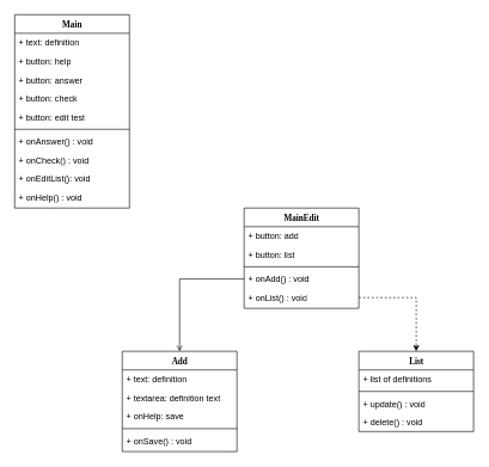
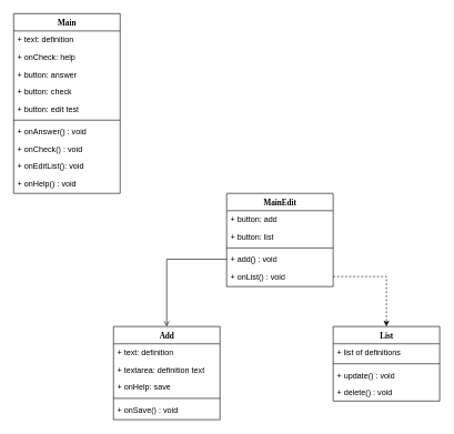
  <mxCell id="0" />
  <mxCell id="1" parent="0" />
  <mxCell id="2" value="Add" style="swimlane;html=1;fontStyle=1;align=center;verticalAlign=top;childLayout=stackLayout;horizontal=1;startSize=26;horizontalStack=0;resizeParent=1;resizeLast=0;collapsible=1;marginBottom=0;swimlaneFillColor=#ffffff;rounded=0;shadow=0;comic=0;labelBackgroundColor=none;strokeWidth=1;fillColor=none;fontFamily=Verdana;fontSize=12" parent="1" vertex="1"><mxGeometry x="170" y="490" width="160" height="140" as="geometry" /></mxCell>
  <mxCell id="3" value="+ text: definition" style="text;html=1;strokeColor=none;fillColor=none;align=left;verticalAlign=top;spacingLeft=4;spacingRight=4;whiteSpace=wrap;overflow=hidden;rotatable=0;points=[[0,0.5],[1,0.5]];portConstraint=eastwest;" parent="2" vertex="1"><mxGeometry y="26" width="160" height="26" as="geometry" /></mxCell>
  <mxCell id="4" value="+ textarea: definition text" style="text;html=1;strokeColor=none;fillColor=none;align=left;verticalAlign=top;spacingLeft=4;spacingRight=4;whiteSpace=wrap;overflow=hidden;rotatable=0;points=[[0,0.5],[1,0.5]];portConstraint=eastwest;" parent="2" vertex="1"><mxGeometry y="52" width="160" height="26" as="geometry" /></mxCell>
  <mxCell id="5" value="+ onHelp: save&lt;br&gt;" style="text;html=1;strokeColor=none;fillColor=none;align=left;verticalAlign=top;spacingLeft=4;spacingRight=4;whiteSpace=wrap;overflow=hidden;rotatable=0;points=[[0,0.5],[1,0.5]];portConstraint=eastwest;" parent="2" vertex="1"><mxGeometry y="78" width="160" height="26" as="geometry" /></mxCell>
  <mxCell id="6" value="" style="line;html=1;strokeWidth=1;fillColor=none;align=left;verticalAlign=middle;spacingTop=-1;spacingLeft=3;spacingRight=3;rotatable=0;labelPosition=right;points=[];portConstraint=eastwest;" parent="2" vertex="1"><mxGeometry y="104" width="160" height="8" as="geometry" /></mxCell>
  <mxCell id="7" value="+ onSave() : void" style="text;html=1;strokeColor=none;fillColor=none;align=left;verticalAlign=top;spacingLeft=4;spacingRight=4;whiteSpace=wrap;overflow=hidden;rotatable=0;points=[[0,0.5],[1,0.5]];portConstraint=eastwest;" parent="2" vertex="1"><mxGeometry y="112" width="160" height="26" as="geometry" /></mxCell>
  <mxCell id="8" value="List" style="swimlane;html=1;fontStyle=1;align=center;verticalAlign=top;childLayout=stackLayout;horizontal=1;startSize=26;horizontalStack=0;resizeParent=1;resizeLast=0;collapsible=1;marginBottom=0;swimlaneFillColor=#ffffff;rounded=0;shadow=0;comic=0;labelBackgroundColor=none;strokeWidth=1;fillColor=none;fontFamily=Verdana;fontSize=12" parent="1" vertex="1"><mxGeometry x="500" y="490" width="160" height="112" as="geometry" /></mxCell>
  <mxCell id="9" value="+ list of definitions" style="text;html=1;strokeColor=none;fillColor=none;align=left;verticalAlign=top;spacingLeft=4;spacingRight=4;whiteSpace=wrap;overflow=hidden;rotatable=0;points=[[0,0.5],[1,0.5]];portConstraint=eastwest;" parent="8" vertex="1"><mxGeometry y="26" width="160" height="26" as="geometry" /></mxCell>
  <mxCell id="10" value="" style="line;html=1;strokeWidth=1;fillColor=none;align=left;verticalAlign=middle;spacingTop=-1;spacingLeft=3;spacingRight=3;rotatable=0;labelPosition=right;points=[];portConstraint=eastwest;" parent="8" vertex="1"><mxGeometry y="52" width="160" height="8" as="geometry" /></mxCell>
  <mxCell id="11" value="+ update() : void" style="text;html=1;strokeColor=none;fillColor=none;align=left;verticalAlign=top;spacingLeft=4;spacingRight=4;whiteSpace=wrap;overflow=hidden;rotatable=0;points=[[0,0.5],[1,0.5]];portConstraint=eastwest;" parent="8" vertex="1"><mxGeometry y="60" width="160" height="26" as="geometry" /></mxCell>
  <mxCell id="12" value="+ delete() : void" style="text;html=1;strokeColor=none;fillColor=none;align=left;verticalAlign=top;spacingLeft=4;spacingRight=4;whiteSpace=wrap;overflow=hidden;rotatable=0;points=[[0,0.5],[1,0.5]];portConstraint=eastwest;" parent="8" vertex="1"><mxGeometry y="86" width="160" height="26" as="geometry" /></mxCell>
  <mxCell id="13" value="MainEdit" style="swimlane;html=1;fontStyle=1;align=center;verticalAlign=top;childLayout=stackLayout;horizontal=1;startSize=26;horizontalStack=0;resizeParent=1;resizeLast=0;collapsible=1;marginBottom=0;swimlaneFillColor=#ffffff;rounded=0;shadow=0;comic=0;labelBackgroundColor=none;strokeWidth=1;fillColor=none;fontFamily=Verdana;fontSize=12" vertex="1" parent="1"><mxGeometry x="340" y="290" width="160" height="140" as="geometry" /></mxCell>
  <mxCell id="14" value="+ button: add" style="text;html=1;strokeColor=none;fillColor=none;align=left;verticalAlign=top;spacingLeft=4;spacingRight=4;whiteSpace=wrap;overflow=hidden;rotatable=0;points=[[0,0.5],[1,0.5]];portConstraint=eastwest;" vertex="1" parent="13"><mxGeometry y="26" width="160" height="26" as="geometry" /></mxCell>
  <mxCell id="15" value="+ button: list" style="text;html=1;strokeColor=none;fillColor=none;align=left;verticalAlign=top;spacingLeft=4;spacingRight=4;whiteSpace=wrap;overflow=hidden;rotatable=0;points=[[0,0.5],[1,0.5]];portConstraint=eastwest;" vertex="1" parent="13"><mxGeometry y="52" width="160" height="26" as="geometry" /></mxCell>
  <mxCell id="16" value="" style="line;html=1;strokeWidth=1;fillColor=none;align=left;verticalAlign=middle;spacingTop=-1;spacingLeft=3;spacingRight=3;rotatable=0;labelPosition=right;points=[];portConstraint=eastwest;" vertex="1" parent="13"><mxGeometry y="78" width="160" height="8" as="geometry" /></mxCell>
- <mxCell id="17" value="+ onAdd() : void" style="text;html=1;strokeColor=none;fillColor=none;align=left;verticalAlign=top;spacingLeft=4;spacingRight=4;whiteSpace=wrap;overflow=hidden;rotatable=0;points=[[0,0.5],[1,0.5]];portConstraint=eastwest;" vertex="1" parent="13"><mxGeometry y="86" width="160" height="26" as="geometry" /></mxCell>
+ <mxCell id="17" value="+ add() : void" style="text;html=1;strokeColor=none;fillColor=none;align=left;verticalAlign=top;spacingLeft=4;spacingRight=4;whiteSpace=wrap;overflow=hidden;rotatable=0;points=[[0,0.5],[1,0.5]];portConstraint=eastwest;" vertex="1" parent="13"><mxGeometry y="86" width="160" height="26" as="geometry" /></mxCell>
  <mxCell id="18" value="+ onList() : void" style="text;html=1;strokeColor=none;fillColor=none;align=left;verticalAlign=top;spacingLeft=4;spacingRight=4;whiteSpace=wrap;overflow=hidden;rotatable=0;points=[[0,0.5],[1,0.5]];portConstraint=eastwest;" vertex="1" parent="13"><mxGeometry y="112" width="160" height="26" as="geometry" /></mxCell>
  <mxCell id="19" value="Main" style="swimlane;html=1;fontStyle=1;align=center;verticalAlign=top;childLayout=stackLayout;horizontal=1;startSize=26;horizontalStack=0;resizeParent=1;resizeLast=0;collapsible=1;marginBottom=0;swimlaneFillColor=#ffffff;rounded=0;shadow=0;comic=0;labelBackgroundColor=none;strokeWidth=1;fillColor=none;fontFamily=Verdana;fontSize=12" vertex="1" parent="1"><mxGeometry x="20" y="20" width="160" height="270" as="geometry" /></mxCell>
  <mxCell id="20" value="+ text: definition" style="text;html=1;strokeColor=none;fillColor=none;align=left;verticalAlign=top;spacingLeft=4;spacingRight=4;whiteSpace=wrap;overflow=hidden;rotatable=0;points=[[0,0.5],[1,0.5]];portConstraint=eastwest;" vertex="1" parent="19"><mxGeometry y="26" width="160" height="26" as="geometry" /></mxCell>
- <mxCell id="21" value="+ button: help" style="text;html=1;strokeColor=none;fillColor=none;align=left;verticalAlign=top;spacingLeft=4;spacingRight=4;whiteSpace=wrap;overflow=hidden;rotatable=0;points=[[0,0.5],[1,0.5]];portConstraint=eastwest;" vertex="1" parent="19"><mxGeometry y="52" width="160" height="26" as="geometry" /></mxCell>
+ <mxCell id="21" value="+ onCheck: help" style="text;html=1;strokeColor=none;fillColor=none;align=left;verticalAlign=top;spacingLeft=4;spacingRight=4;whiteSpace=wrap;overflow=hidden;rotatable=0;points=[[0,0.5],[1,0.5]];portConstraint=eastwest;" vertex="1" parent="19"><mxGeometry y="52" width="160" height="26" as="geometry" /></mxCell>
  <mxCell id="22" value="+ button: answer" style="text;html=1;strokeColor=none;fillColor=none;align=left;verticalAlign=top;spacingLeft=4;spacingRight=4;whiteSpace=wrap;overflow=hidden;rotatable=0;points=[[0,0.5],[1,0.5]];portConstraint=eastwest;" vertex="1" parent="19"><mxGeometry y="78" width="160" height="26" as="geometry" /></mxCell>
  <mxCell id="23" value="+ button: check" style="text;html=1;strokeColor=none;fillColor=none;align=left;verticalAlign=top;spacingLeft=4;spacingRight=4;whiteSpace=wrap;overflow=hidden;rotatable=0;points=[[0,0.5],[1,0.5]];portConstraint=eastwest;" vertex="1" parent="19"><mxGeometry y="104" width="160" height="26" as="geometry" /></mxCell>
  <mxCell id="24" value="+ button: edit test" style="text;html=1;strokeColor=none;fillColor=none;align=left;verticalAlign=top;spacingLeft=4;spacingRight=4;whiteSpace=wrap;overflow=hidden;rotatable=0;points=[[0,0.5],[1,0.5]];portConstraint=eastwest;" vertex="1" parent="19"><mxGeometry y="130" width="160" height="26" as="geometry" /></mxCell>
  <mxCell id="25" value="" style="line;html=1;strokeWidth=1;fillColor=none;align=left;verticalAlign=middle;spacingTop=-1;spacingLeft=3;spacingRight=3;rotatable=0;labelPosition=right;points=[];portConstraint=eastwest;" vertex="1" parent="19"><mxGeometry y="156" width="160" height="8" as="geometry" /></mxCell>
  <mxCell id="26" value="+ onAnswer() : void" style="text;html=1;strokeColor=none;fillColor=none;align=left;verticalAlign=top;spacingLeft=4;spacingRight=4;whiteSpace=wrap;overflow=hidden;rotatable=0;points=[[0,0.5],[1,0.5]];portConstraint=eastwest;" vertex="1" parent="19"><mxGeometry y="164" width="160" height="26" as="geometry" /></mxCell>
  <mxCell id="27" value="+ onCheck() : void" style="text;html=1;strokeColor=none;fillColor=none;align=left;verticalAlign=top;spacingLeft=4;spacingRight=4;whiteSpace=wrap;overflow=hidden;rotatable=0;points=[[0,0.5],[1,0.5]];portConstraint=eastwest;" vertex="1" parent="19"><mxGeometry y="190" width="160" height="26" as="geometry" /></mxCell>
  <mxCell id="28" value="+ onEditList(): void" style="text;html=1;strokeColor=none;fillColor=none;align=left;verticalAlign=top;spacingLeft=4;spacingRight=4;whiteSpace=wrap;overflow=hidden;rotatable=0;points=[[0,0.5],[1,0.5]];portConstraint=eastwest;" vertex="1" parent="19"><mxGeometry y="216" width="160" height="26" as="geometry" /></mxCell>
  <mxCell id="29" value="+ onHelp() : void" style="text;html=1;strokeColor=none;fillColor=none;align=left;verticalAlign=top;spacingLeft=4;spacingRight=4;whiteSpace=wrap;overflow=hidden;rotatable=0;points=[[0,0.5],[1,0.5]];portConstraint=eastwest;" vertex="1" parent="19"><mxGeometry y="242" width="160" height="26" as="geometry" /></mxCell>
  <mxCell id="30" style="edgeStyle=orthogonalEdgeStyle;rounded=0;orthogonalLoop=1;jettySize=auto;html=1;entryX=0.5;entryY=0;entryDx=0;entryDy=0;dashed=1;" edge="1" parent="1" source="18" target="8"><mxGeometry relative="1" as="geometry" /></mxCell>
  <mxCell id="31" style="edgeStyle=orthogonalEdgeStyle;rounded=0;orthogonalLoop=1;jettySize=auto;html=1;entryX=0.5;entryY=0;entryDx=0;entryDy=0;endArrow=open;" edge="1" parent="1" source="17" target="2"><mxGeometry relative="1" as="geometry" /></mxCell>
